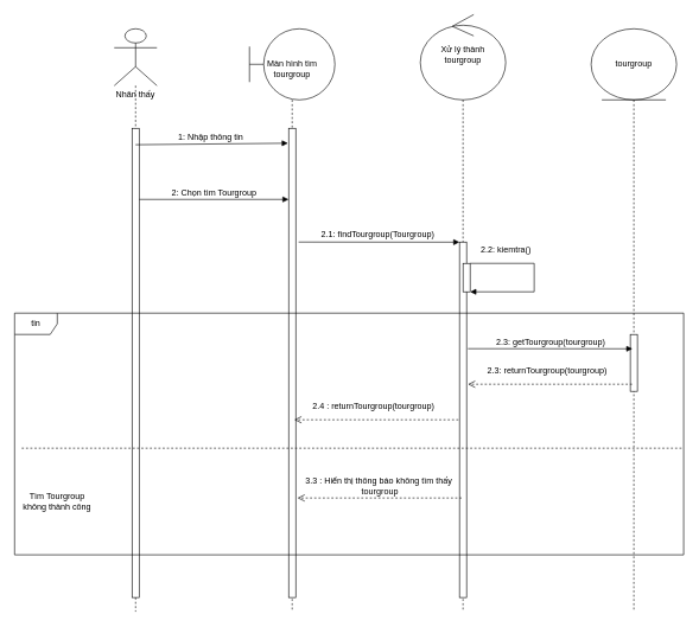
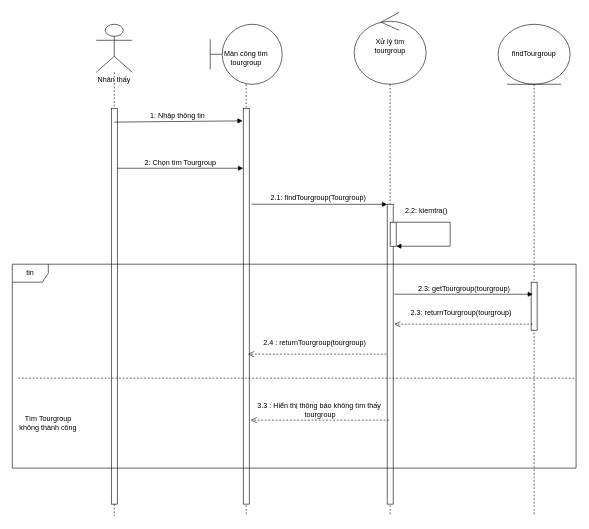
  <mxCell id="0" />
  <mxCell id="1" parent="0" />
  <mxCell id="2" value="&lt;br&gt;&lt;br&gt;&lt;br&gt;Nhân thấy" style="shape=umlLifeline;participant=umlActor;perimeter=lifelinePerimeter;whiteSpace=wrap;html=1;container=1;collapsible=0;recursiveResize=0;verticalAlign=top;spacingTop=36;outlineConnect=0;size=80;" parent="1" vertex="1"><mxGeometry x="160" y="40" width="60" height="820" as="geometry" /></mxCell>
  <mxCell id="3" value="" style="html=1;points=[];perimeter=orthogonalPerimeter;" parent="2" vertex="1"><mxGeometry x="25" y="140" width="10" height="660" as="geometry" /></mxCell>
- <mxCell id="4" value="Màn hình tìm&lt;br&gt;tourgroup" style="shape=umlLifeline;participant=umlBoundary;perimeter=lifelinePerimeter;whiteSpace=wrap;html=1;container=1;collapsible=0;recursiveResize=0;verticalAlign=top;spacingTop=36;outlineConnect=0;size=100;" parent="1" vertex="1"><mxGeometry x="350" y="40" width="120" height="820" as="geometry" /></mxCell>
+ <mxCell id="4" value="Màn công tìm&lt;br&gt;tourgroup" style="shape=umlLifeline;participant=umlBoundary;perimeter=lifelinePerimeter;whiteSpace=wrap;html=1;container=1;collapsible=0;recursiveResize=0;verticalAlign=top;spacingTop=36;outlineConnect=0;size=100;" parent="1" vertex="1"><mxGeometry x="350" y="40" width="120" height="820" as="geometry" /></mxCell>
  <mxCell id="5" value="" style="html=1;points=[];perimeter=orthogonalPerimeter;fontSize=12;" parent="4" vertex="1"><mxGeometry x="55" y="140" width="10" height="660" as="geometry" /></mxCell>
- <mxCell id="6" value="Xử lý thành&lt;br&gt;tourgroup" style="shape=umlLifeline;participant=umlControl;perimeter=lifelinePerimeter;whiteSpace=wrap;html=1;container=1;collapsible=0;recursiveResize=0;verticalAlign=top;spacingTop=36;outlineConnect=0;size=120;" parent="1" vertex="1"><mxGeometry x="590" width="120" height="840" as="geometry" y="20" /></mxCell>
+ <mxCell id="6" value="Xử lý tìm&lt;br&gt;tourgroup" style="shape=umlLifeline;participant=umlControl;perimeter=lifelinePerimeter;whiteSpace=wrap;html=1;container=1;collapsible=0;recursiveResize=0;verticalAlign=top;spacingTop=36;outlineConnect=0;size=120;" parent="1" vertex="1"><mxGeometry x="590" width="120" height="840" as="geometry" y="20" /></mxCell>
  <mxCell id="7" value="" style="html=1;points=[];perimeter=orthogonalPerimeter;fontSize=12;" parent="6" vertex="1"><mxGeometry x="55" y="320" width="10" height="500" as="geometry" /></mxCell>
- <mxCell id="8" value="tourgroup" style="shape=umlLifeline;participant=umlEntity;perimeter=lifelinePerimeter;whiteSpace=wrap;html=1;container=1;collapsible=0;recursiveResize=0;verticalAlign=top;spacingTop=36;outlineConnect=0;size=100;" parent="1" vertex="1"><mxGeometry x="830" y="40" width="120" height="820" as="geometry" /></mxCell>
+ <mxCell id="8" value="findTourgroup" style="shape=umlLifeline;participant=umlEntity;perimeter=lifelinePerimeter;whiteSpace=wrap;html=1;container=1;collapsible=0;recursiveResize=0;verticalAlign=top;spacingTop=36;outlineConnect=0;size=100;" parent="1" vertex="1"><mxGeometry x="830" y="40" width="120" height="820" as="geometry" /></mxCell>
  <mxCell id="9" value="" style="html=1;points=[];perimeter=orthogonalPerimeter;fontSize=12;" parent="8" vertex="1"><mxGeometry x="55" y="430" width="10" height="80" as="geometry" /></mxCell>
  <mxCell id="10" value="1: Nhập thông tin&amp;nbsp;" style="html=1;verticalAlign=bottom;endArrow=block;exitX=1.1;exitY=0.035;exitDx=0;exitDy=0;exitPerimeter=0;fontSize=12;" parent="1" edge="1"><mxGeometry width="80" relative="1" as="geometry"><mxPoint x="190" y="203.1" as="sourcePoint" /><mxPoint x="404" y="201" as="targetPoint" /></mxGeometry></mxCell>
  <mxCell id="11" value="2: Chọn tìm Tourgroup" style="html=1;verticalAlign=bottom;endArrow=block;fontSize=12;" parent="1" edge="1"><mxGeometry width="80" relative="1" as="geometry"><mxPoint x="195" y="280" as="sourcePoint" /><mxPoint x="405" y="280" as="targetPoint" /></mxGeometry></mxCell>
  <mxCell id="12" value="2.1: findTourgroup(Tourgroup)" style="html=1;verticalAlign=bottom;endArrow=block;fontSize=12;entryX=0.1;entryY=-0.002;entryDx=0;entryDy=0;entryPerimeter=0;" parent="1" edge="1"><mxGeometry x="-0.017" y="1" width="80" relative="1" as="geometry"><mxPoint x="419" y="340" as="sourcePoint" /><mxPoint x="645" y="340.16" as="targetPoint" /><mxPoint as="offset" /></mxGeometry></mxCell>
  <mxCell id="13" value="" style="html=1;points=[];perimeter=orthogonalPerimeter;fontSize=12;" parent="1" vertex="1"><mxGeometry x="650" y="370" width="10" height="40" as="geometry" /></mxCell>
  <mxCell id="14" value="2.2: kiemtra()" style="html=1;verticalAlign=bottom;endArrow=block;fontSize=12;rounded=0;" parent="1" edge="1"><mxGeometry x="-0.545" y="10" width="80" relative="1" as="geometry"><mxPoint x="660" y="370" as="sourcePoint" /><mxPoint x="660" y="410" as="targetPoint" /><Array as="points"><mxPoint x="750" y="370" /><mxPoint x="750" y="410" /></Array><mxPoint as="offset" /></mxGeometry></mxCell>
  <mxCell id="15" value="3.3 : Hiển thị thông báo không tìm thấy&amp;nbsp;&lt;br&gt;tourgroup" style="html=1;verticalAlign=bottom;endArrow=open;dashed=1;endSize=8;fontSize=12;" parent="1" edge="1"><mxGeometry relative="1" as="geometry"><mxPoint x="648" y="700" as="sourcePoint" /><mxPoint x="417.5" y="700" as="targetPoint" /></mxGeometry></mxCell>
  <mxCell id="16" value="" style="endArrow=none;dashed=1;html=1;fontSize=12;" parent="1" edge="1"><mxGeometry width="50" height="50" relative="1" as="geometry"><mxPoint x="30" y="630" as="sourcePoint" /><mxPoint x="960" y="630" as="targetPoint" /></mxGeometry></mxCell>
  <mxCell id="17" value="tin" style="shape=umlFrame;whiteSpace=wrap;html=1;fontSize=12;" parent="1" vertex="1"><mxGeometry x="20" y="440" width="940" height="340" as="geometry" /></mxCell>
  <mxCell id="18" value="Tìm Tourgroup không thành công" style="text;html=1;strokeColor=none;fillColor=none;align=center;verticalAlign=middle;whiteSpace=wrap;rounded=0;fontSize=12;" parent="1" vertex="1"><mxGeometry x="30" y="690" width="100" height="30" as="geometry" /></mxCell>
  <mxCell id="19" value="2.4 : returnTourgroup(tourgroup)" style="html=1;verticalAlign=bottom;endArrow=open;dashed=1;endSize=8;fontSize=12;" parent="1" edge="1"><mxGeometry x="0.041" y="-10" relative="1" as="geometry"><mxPoint x="643.5" y="590" as="sourcePoint" /><mxPoint x="413" y="590" as="targetPoint" /><mxPoint as="offset" /></mxGeometry></mxCell>
  <mxCell id="20" value="2.3: getTourgroup(tourgroup)" style="html=1;verticalAlign=bottom;endArrow=block;fontSize=12;entryX=0.2;entryY=0.333;entryDx=0;entryDy=0;entryPerimeter=0;exitX=1.1;exitY=0.333;exitDx=0;exitDy=0;exitPerimeter=0;" edge="1" parent="1"><mxGeometry width="80" relative="1" as="geometry"><mxPoint x="657" y="490" as="sourcePoint" /><mxPoint x="888" y="490.13" as="targetPoint" /></mxGeometry></mxCell>
  <mxCell id="21" value="2.3: returnTourgroup(tourgroup)" style="html=1;verticalAlign=bottom;endArrow=open;dashed=1;endSize=8;fontSize=12;" edge="1" parent="1"><mxGeometry x="0.041" y="-10" relative="1" as="geometry"><mxPoint x="887.5" y="540" as="sourcePoint" /><mxPoint x="657" y="540" as="targetPoint" /><mxPoint as="offset" /></mxGeometry></mxCell>
